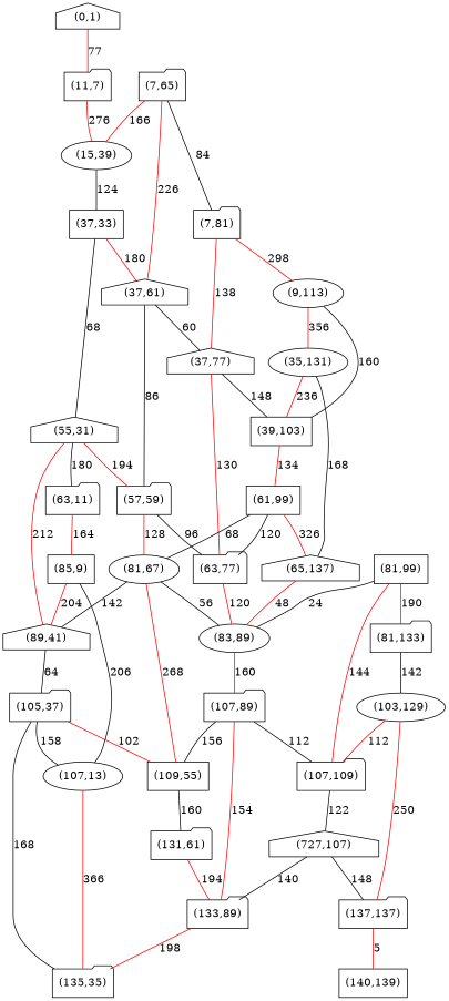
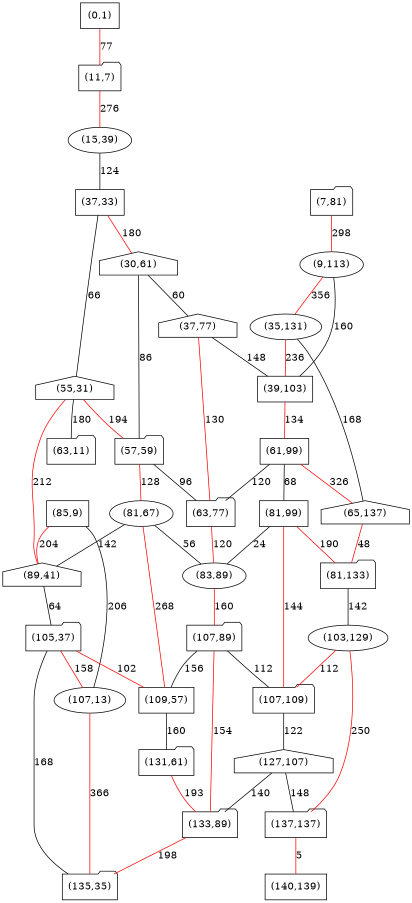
  graph {
    node [shape=folder]
    edge [color=red]
-   n1 [label="(0,1)" shape=house]
+   n1 [label="(0,1)" shape=box]
    n2 [label="(11,7)"]
    n3 [label="(15,39)" shape=ellipse]
    n4 [label="(37,33)" shape=box]
-   n5 [label="(7,65)"]
    n6 [label="(7,81)"]
-   n7 [label="(37,61)" shape=house]
+   n7 [label="(30,61)" shape=house]
    n8 [label="(37,77)" shape=house]
    n9 [label="(9,113)" shape=ellipse]
    n10 [label="(57,59)"]
    n11 [label="(39,103)" shape=box]
    n12 [label="(63,77)"]
    n13 [label="(35,131)" shape=ellipse]
    n14 [label="(81,67)" shape=ellipse]
    n15 [label="(55,31)" shape=house]
    n16 [label="(61,99)" shape=box]
    n17 [label="(83,89)" shape=ellipse]
    n18 [label="(65,137)" shape=house]
    n19 [label="(81,99)" shape=box]
    n20 [label="(81,133)"]
    n21 [label="(63,11)"]
    n22 [label="(85,9)" shape=box]
    n23 [label="(89,41)" shape=house]
    n24 [label="(107,13)" shape=ellipse]
    n25 [label="(103,129)" shape=ellipse]
    n26 [label="(105,37)"]
-   n27 [label="(109,55)" shape=box]
+   n27 [label="(109,57)" shape=box]
    n28 [label="(107,89)"]
    n29 [label="(107,109)"]
    n30 [label="(135,35)"]
    n31 [label="(131,61)"]
-   n32 [label="(727,107)" shape=house]
+   n32 [label="(127,107)" shape=house]
    n33 [label="(133,89)"]
    n34 [label="(137,137)"]
    n35 [label="(140,139)" shape=box]
    n1 -- n2 [label=77]
    n2 -- n3 [label=276]
    n3 -- n4 [label=124 color=""]
    n4 -- n7 [label=180]
-   n4 -- n15 [label=68 color=""]
-   n5 -- n3 [label=166]
-   n5 -- n6 [label=84 color=""]
-   n5 -- n7 [label=226]
-   n6 -- n8 [label=138]
+   n4 -- n15 [label=66 color=""]
    n6 -- n9 [label=298]
    n7 -- n8 [label=60 color=""]
    n7 -- n10 [label=86 color=""]
    n8 -- n11 [label=148 color=""]
    n8 -- n12 [label=130]
    n9 -- n11 [label=160 color=""]
    n9 -- n13 [label=356]
    n10 -- n12 [label=96 color=""]
    n10 -- n14 [label=128]
    n11 -- n16 [label=134]
    n12 -- n17 [label=120]
    n13 -- n11 [label=236]
    n13 -- n18 [label=168 color=""]
    n14 -- n17 [label=56 color=""]
    n14 -- n23 [label=142 color=""]
    n14 -- n27 [label=268]
    n15 -- n10 [label=194]
    n15 -- n21 [label=180 color=""]
    n15 -- n23 [label=212]
    n16 -- n12 [label=120 color=""]
    n16 -- n18 [label=326]
-   n16 -- n14 [label=68 color=""]
+   n16 -- n19 [label=68 color=""]
    n17 -- n28 [label=160]
-   n18 -- n17 [label=48]
+   n18 -- n20 [label=48]
    n19 -- n17 [label=24 color=""]
    n19 -- n20 [label=190]
    n19 -- n29 [label=144]
    n20 -- n25 [label=142 color=""]
-   n21 -- n22 [label=164]
    n22 -- n23 [label=204]
    n22 -- n24 [label=206 color=""]
    n23 -- n26 [label=64 color=""]
    n24 -- n30 [label=366]
    n25 -- n29 [label=112]
    n25 -- n34 [label=250]
-   n26 -- n24 [color=black label=158]
+   n26 -- n24 [label=158]
    n26 -- n27 [label=102]
    n26 -- n30 [label=168 color=""]
    n27 -- n31 [label=160 color=""]
    n28 -- n27 [label=156 color=""]
    n28 -- n29 [label=112 color=""]
    n28 -- n33 [label=154]
    n29 -- n32 [label=122 color=""]
-   n31 -- n33 [label=194]
+   n31 -- n33 [label=193]
    n32 -- n33 [label=140 color=""]
    n32 -- n34 [label=148 color=""]
    n33 -- n30 [label=198]
    n34 -- n35 [label=5]
  }
